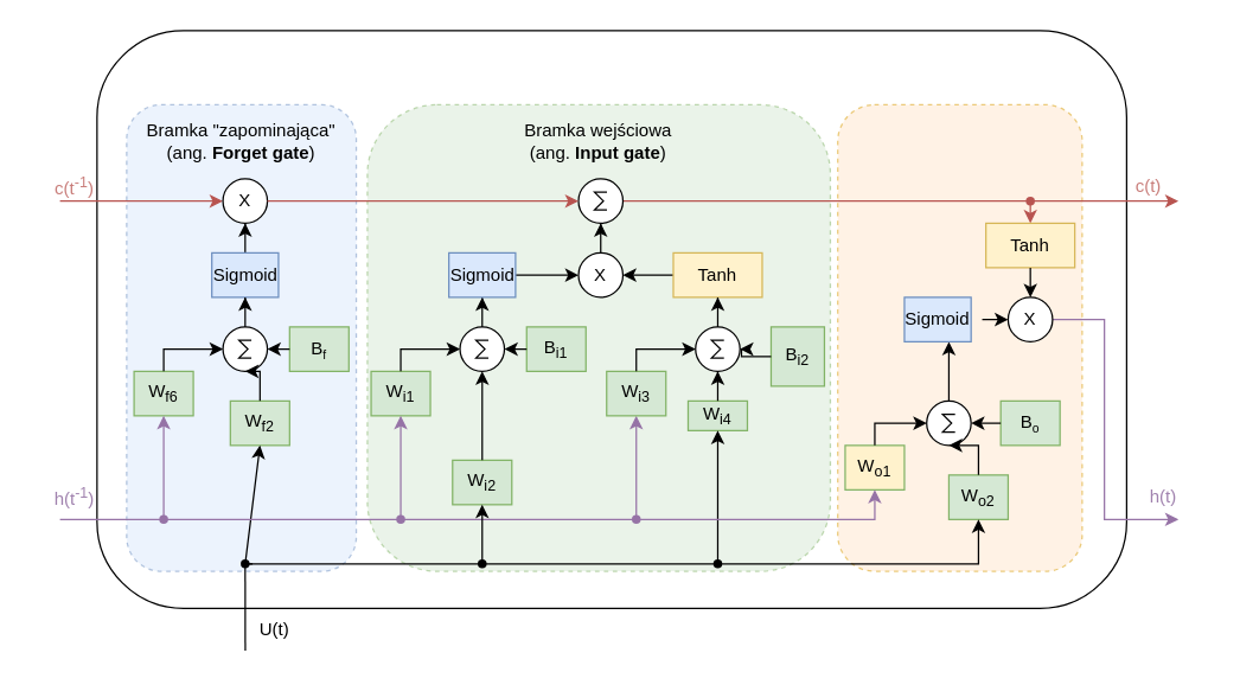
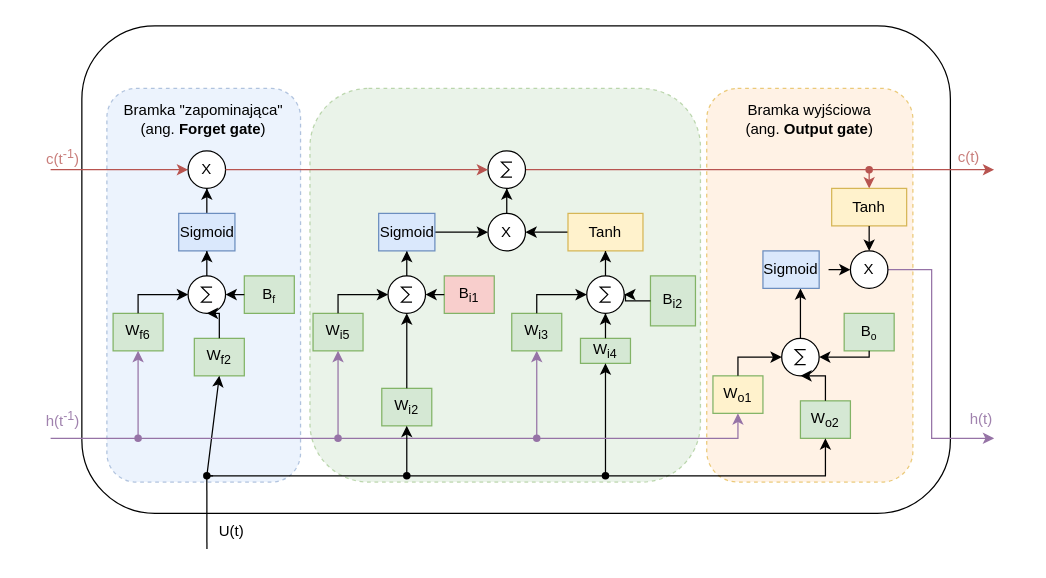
  <mxCell id="0" />
  <mxCell id="1" parent="0" />
  <mxCell id="2" value="" style="rounded=1;whiteSpace=wrap;html=1;" vertex="1" parent="1"><mxGeometry x="65" y="20" width="695" height="390" as="geometry" /></mxCell>
  <mxCell id="3" value="" style="rounded=1;whiteSpace=wrap;html=1;dashed=1;fillColor=#ffe6cc;strokeColor=#d79b00;opacity=50;" vertex="1" parent="1"><mxGeometry x="565" y="70" width="165" height="315" as="geometry" /></mxCell>
  <mxCell id="4" value="" style="rounded=1;whiteSpace=wrap;html=1;dashed=1;fillColor=#d5e8d4;strokeColor=#82b366;opacity=50;" vertex="1" parent="1"><mxGeometry x="247.5" y="70" width="312.5" height="315" as="geometry" /></mxCell>
  <mxCell id="5" value="" style="rounded=1;whiteSpace=wrap;html=1;dashed=1;fillColor=#dae8fc;strokeColor=#6c8ebf;opacity=50;" vertex="1" parent="1"><mxGeometry x="85" y="70" width="155" height="315" as="geometry" /></mxCell>
  <mxCell id="6" value="" style="endArrow=classic;html=1;rounded=0;entryX=0;entryY=0.5;entryDx=0;entryDy=0;fillColor=#f8cecc;strokeColor=#b85450;" edge="1" parent="1" target="7"><mxGeometry width="50" height="50" relative="1" as="geometry"><mxPoint x="40" y="135" as="sourcePoint" /><mxPoint x="260" y="210" as="targetPoint" /></mxGeometry></mxCell>
  <mxCell id="7" value="X" style="ellipse;whiteSpace=wrap;html=1;aspect=fixed;" vertex="1" parent="1"><mxGeometry x="150" y="120" width="30" height="30" as="geometry" /></mxCell>
  <mxCell id="8" style="edgeStyle=orthogonalEdgeStyle;rounded=0;orthogonalLoop=1;jettySize=auto;html=1;entryX=0.5;entryY=1;entryDx=0;entryDy=0;" edge="1" parent="1" source="9" target="7"><mxGeometry relative="1" as="geometry" /></mxCell>
  <mxCell id="9" value="Sigmoid" style="rounded=0;whiteSpace=wrap;html=1;fillColor=#dae8fc;strokeColor=#6c8ebf;" vertex="1" parent="1"><mxGeometry x="142.5" y="170" width="45" height="30" as="geometry" /></mxCell>
  <mxCell id="10" style="edgeStyle=orthogonalEdgeStyle;rounded=0;orthogonalLoop=1;jettySize=auto;html=1;entryX=1;entryY=0.5;entryDx=0;entryDy=0;" edge="1" parent="1" source="11" target="39"><mxGeometry relative="1" as="geometry" /></mxCell>
  <mxCell id="11" value="Tanh" style="rounded=0;whiteSpace=wrap;html=1;fillColor=#fff2cc;strokeColor=#d6b656;" vertex="1" parent="1"><mxGeometry x="454" y="170" width="60" height="30" as="geometry" /></mxCell>
  <mxCell id="12" value="W&lt;sub&gt;f2&lt;/sub&gt;" style="rounded=0;whiteSpace=wrap;html=1;fillColor=#d5e8d4;strokeColor=#82b366;" vertex="1" parent="1"><mxGeometry x="155" y="270" width="40" height="30" as="geometry" /></mxCell>
  <mxCell id="13" value="W&lt;sub&gt;f6&lt;/sub&gt;" style="rounded=0;whiteSpace=wrap;html=1;fillColor=#d5e8d4;strokeColor=#82b366;" vertex="1" parent="1"><mxGeometry x="90" y="250" width="40" height="30" as="geometry" /></mxCell>
  <mxCell id="14" value="B&lt;span style=&quot;font-size: 10px;&quot;&gt;&lt;sub&gt;f&lt;/sub&gt;&lt;/span&gt;" style="rounded=0;whiteSpace=wrap;html=1;fillColor=#d5e8d4;strokeColor=#82b366;" vertex="1" parent="1"><mxGeometry x="195" y="220" width="40" height="30" as="geometry" /></mxCell>
  <mxCell id="15" style="edgeStyle=orthogonalEdgeStyle;rounded=0;orthogonalLoop=1;jettySize=auto;html=1;" edge="1" parent="1" source="16" target="9"><mxGeometry relative="1" as="geometry" /></mxCell>
  <mxCell id="16" value="" style="verticalLabelPosition=bottom;shadow=0;dashed=0;align=center;html=1;verticalAlign=top;shape=mxgraph.electrical.abstract.sum;" vertex="1" parent="1"><mxGeometry x="150" y="220" width="30" height="30" as="geometry" /></mxCell>
  <mxCell id="17" style="edgeStyle=elbowEdgeStyle;rounded=0;orthogonalLoop=1;jettySize=auto;html=1;entryX=0;entryY=0.5;entryDx=0;entryDy=0;entryPerimeter=0;" edge="1" parent="1" source="13" target="16"><mxGeometry relative="1" as="geometry"><Array as="points"><mxPoint x="110" y="250" /></Array></mxGeometry></mxCell>
  <mxCell id="18" style="edgeStyle=orthogonalEdgeStyle;rounded=0;orthogonalLoop=1;jettySize=auto;html=1;entryX=0.5;entryY=1;entryDx=0;entryDy=0;entryPerimeter=0;" edge="1" parent="1" source="12" target="16"><mxGeometry relative="1" as="geometry" /></mxCell>
  <mxCell id="19" value="h(t&lt;sup&gt;-1&lt;/sup&gt;)" style="text;html=1;strokeColor=none;fillColor=none;align=center;verticalAlign=middle;whiteSpace=wrap;rounded=0;fontColor=#a082ae;" vertex="1" parent="1"><mxGeometry x="20" y="320" width="60" height="30" as="geometry" /></mxCell>
  <mxCell id="20" value="" style="endArrow=classic;html=1;rounded=0;entryX=0.5;entryY=1;entryDx=0;entryDy=0;fillColor=#e1d5e7;strokeColor=#9673a6;" edge="1" parent="1" source="22" target="13"><mxGeometry width="50" height="50" relative="1" as="geometry"><mxPoint x="110" y="350" as="sourcePoint" /><mxPoint x="50" y="255" as="targetPoint" /></mxGeometry></mxCell>
  <mxCell id="21" value="" style="endArrow=classic;html=1;rounded=0;entryX=0.5;entryY=1;entryDx=0;entryDy=0;" edge="1" parent="1" target="12"><mxGeometry width="50" height="50" relative="1" as="geometry"><mxPoint x="165" y="380" as="sourcePoint" /><mxPoint x="164.66" y="370" as="targetPoint" /><Array as="points" /></mxGeometry></mxCell>
  <mxCell id="22" value="" style="shape=waypoint;sketch=0;fillStyle=solid;size=6;pointerEvents=1;points=[];fillColor=#e1d5e7;resizable=0;rotatable=0;perimeter=centerPerimeter;snapToPoint=1;strokeColor=#9673a6;" vertex="1" parent="1"><mxGeometry x="100" y="340" width="20" height="20" as="geometry" /></mxCell>
  <mxCell id="23" value="W&lt;sub&gt;i2&lt;/sub&gt;" style="rounded=0;whiteSpace=wrap;html=1;fillColor=#d5e8d4;strokeColor=#82b366;" vertex="1" parent="1"><mxGeometry x="305" y="310" width="40" height="30" as="geometry" /></mxCell>
- <mxCell id="24" value="W&lt;sub&gt;i1&lt;/sub&gt;" style="rounded=0;whiteSpace=wrap;html=1;fillColor=#d5e8d4;strokeColor=#82b366;" vertex="1" parent="1"><mxGeometry x="250" y="250" width="40" height="30" as="geometry" /></mxCell>
- <mxCell id="25" value="B&lt;sub&gt;i1&lt;/sub&gt;" style="rounded=0;whiteSpace=wrap;html=1;fillColor=#d5e8d4;strokeColor=#82b366;" vertex="1" parent="1"><mxGeometry x="355" y="220" width="40" height="30" as="geometry" /></mxCell>
+ <mxCell id="24" value="W&lt;sub&gt;i5&lt;/sub&gt;" style="rounded=0;whiteSpace=wrap;html=1;fillColor=#d5e8d4;strokeColor=#82b366;" vertex="1" parent="1"><mxGeometry x="250" y="250" width="40" height="30" as="geometry" /></mxCell>
+ <mxCell id="25" value="B&lt;sub&gt;i1&lt;/sub&gt;" style="rounded=0;whiteSpace=wrap;html=1;fillColor=#f8cecc;strokeColor=#82b366;" vertex="1" parent="1"><mxGeometry x="355" y="220" width="40" height="30" as="geometry" /></mxCell>
  <mxCell id="26" style="edgeStyle=orthogonalEdgeStyle;rounded=0;orthogonalLoop=1;jettySize=auto;html=1;entryX=0.5;entryY=1;entryDx=0;entryDy=0;" edge="1" parent="1" source="27" target="38"><mxGeometry relative="1" as="geometry" /></mxCell>
  <mxCell id="27" value="" style="verticalLabelPosition=bottom;shadow=0;dashed=0;align=center;html=1;verticalAlign=top;shape=mxgraph.electrical.abstract.sum;" vertex="1" parent="1"><mxGeometry x="310" y="220" width="30" height="30" as="geometry" /></mxCell>
  <mxCell id="28" style="edgeStyle=elbowEdgeStyle;rounded=0;orthogonalLoop=1;jettySize=auto;html=1;entryX=0;entryY=0.5;entryDx=0;entryDy=0;entryPerimeter=0;" edge="1" parent="1" source="24" target="27"><mxGeometry relative="1" as="geometry"><Array as="points"><mxPoint x="270" y="250" /></Array></mxGeometry></mxCell>
  <mxCell id="29" style="edgeStyle=orthogonalEdgeStyle;rounded=0;orthogonalLoop=1;jettySize=auto;html=1;entryX=0.5;entryY=1;entryDx=0;entryDy=0;entryPerimeter=0;" edge="1" parent="1" source="23" target="27"><mxGeometry relative="1" as="geometry" /></mxCell>
  <mxCell id="30" value="" style="endArrow=classic;html=1;rounded=0;entryX=0.5;entryY=1;entryDx=0;entryDy=0;fillColor=#e1d5e7;strokeColor=#9673a6;" edge="1" parent="1" source="32"><mxGeometry width="50" height="50" relative="1" as="geometry"><mxPoint x="270" y="350" as="sourcePoint" /><mxPoint x="270" y="280" as="targetPoint" /></mxGeometry></mxCell>
  <mxCell id="31" style="edgeStyle=orthogonalEdgeStyle;rounded=0;orthogonalLoop=1;jettySize=auto;html=1;entryX=0.5;entryY=1;entryDx=0;entryDy=0;fillColor=#e1d5e7;strokeColor=#9673a6;" edge="1" parent="1" source="32" target="41"><mxGeometry relative="1" as="geometry" /></mxCell>
  <mxCell id="32" value="" style="shape=waypoint;sketch=0;fillStyle=solid;size=6;pointerEvents=1;points=[];fillColor=#e1d5e7;resizable=0;rotatable=0;perimeter=centerPerimeter;snapToPoint=1;strokeColor=#9673a6;" vertex="1" parent="1"><mxGeometry x="260" y="340" width="20" height="20" as="geometry" /></mxCell>
  <mxCell id="33" value="" style="endArrow=classic;html=1;rounded=0;entryX=0.5;entryY=1;entryDx=0;entryDy=0;" edge="1" parent="1" source="36" target="23"><mxGeometry width="50" height="50" relative="1" as="geometry"><mxPoint x="334" y="410" as="sourcePoint" /><mxPoint x="360" y="330" as="targetPoint" /><Array as="points" /></mxGeometry></mxCell>
  <mxCell id="34" value="" style="endArrow=none;html=1;rounded=0;exitX=0.986;exitY=0.421;exitDx=0;exitDy=0;exitPerimeter=0;" edge="1" parent="1" target="36"><mxGeometry width="50" height="50" relative="1" as="geometry"><mxPoint x="165" y="380" as="sourcePoint" /><mxPoint x="290" y="290" as="targetPoint" /></mxGeometry></mxCell>
  <mxCell id="35" value="" style="endArrow=none;html=1;rounded=0;entryX=0.257;entryY=0.479;entryDx=0;entryDy=0;entryPerimeter=0;fillColor=#e1d5e7;strokeColor=#9673a6;" edge="1" parent="1" source="22" target="32"><mxGeometry width="50" height="50" relative="1" as="geometry"><mxPoint x="70" y="480" as="sourcePoint" /><mxPoint x="120" y="430" as="targetPoint" /></mxGeometry></mxCell>
  <mxCell id="36" value="" style="shape=waypoint;sketch=0;fillStyle=solid;size=6;pointerEvents=1;points=[];fillColor=none;resizable=0;rotatable=0;perimeter=centerPerimeter;snapToPoint=1;" vertex="1" parent="1"><mxGeometry x="315" y="370" width="20" height="20" as="geometry" /></mxCell>
  <mxCell id="37" style="edgeStyle=orthogonalEdgeStyle;rounded=0;orthogonalLoop=1;jettySize=auto;html=1;entryX=0;entryY=0.5;entryDx=0;entryDy=0;" edge="1" parent="1" source="38" target="39"><mxGeometry relative="1" as="geometry" /></mxCell>
  <mxCell id="38" value="Sigmoid" style="rounded=0;whiteSpace=wrap;html=1;fillColor=#dae8fc;strokeColor=#6c8ebf;" vertex="1" parent="1"><mxGeometry x="302.5" y="170" width="45" height="30" as="geometry" /></mxCell>
  <mxCell id="39" value="X" style="ellipse;whiteSpace=wrap;html=1;aspect=fixed;" vertex="1" parent="1"><mxGeometry x="390" y="170" width="30" height="30" as="geometry" /></mxCell>
  <mxCell id="40" value="W&lt;sub&gt;i4&lt;/sub&gt;" style="rounded=0;whiteSpace=wrap;html=1;fillColor=#d5e8d4;strokeColor=#82b366;" vertex="1" parent="1"><mxGeometry x="464" y="270" width="40" height="20" as="geometry" /></mxCell>
  <mxCell id="41" value="W&lt;sub&gt;i3&lt;/sub&gt;" style="rounded=0;whiteSpace=wrap;html=1;fillColor=#d5e8d4;strokeColor=#82b366;" vertex="1" parent="1"><mxGeometry x="409" y="250" width="40" height="30" as="geometry" /></mxCell>
  <mxCell id="42" value="B&lt;sub&gt;i2&lt;/sub&gt;" style="rounded=0;whiteSpace=wrap;html=1;fillColor=#d5e8d4;strokeColor=#82b366;" vertex="1" parent="1"><mxGeometry x="520" y="220" width="36" height="40" as="geometry" /></mxCell>
  <mxCell id="43" style="edgeStyle=orthogonalEdgeStyle;rounded=0;orthogonalLoop=1;jettySize=auto;html=1;entryX=0.5;entryY=1;entryDx=0;entryDy=0;" edge="1" parent="1" source="44" target="11"><mxGeometry relative="1" as="geometry" /></mxCell>
  <mxCell id="44" value="" style="verticalLabelPosition=bottom;shadow=0;dashed=0;align=center;html=1;verticalAlign=top;shape=mxgraph.electrical.abstract.sum;" vertex="1" parent="1"><mxGeometry x="469" y="220" width="30" height="30" as="geometry" /></mxCell>
  <mxCell id="45" style="edgeStyle=elbowEdgeStyle;rounded=0;orthogonalLoop=1;jettySize=auto;html=1;entryX=0;entryY=0.5;entryDx=0;entryDy=0;entryPerimeter=0;" edge="1" parent="1" source="41" target="44"><mxGeometry relative="1" as="geometry"><Array as="points"><mxPoint x="429" y="250" /></Array></mxGeometry></mxCell>
  <mxCell id="46" style="edgeStyle=orthogonalEdgeStyle;rounded=0;orthogonalLoop=1;jettySize=auto;html=1;entryX=0.5;entryY=1;entryDx=0;entryDy=0;entryPerimeter=0;" edge="1" parent="1" source="40" target="44"><mxGeometry relative="1" as="geometry" /></mxCell>
  <mxCell id="47" value="" style="endArrow=none;html=1;rounded=0;entryX=0.336;entryY=0.65;entryDx=0;entryDy=0;entryPerimeter=0;fillColor=#e1d5e7;strokeColor=#9673a6;" edge="1" parent="1" target="22"><mxGeometry width="50" height="50" relative="1" as="geometry"><mxPoint x="40" y="350" as="sourcePoint" /><mxPoint x="90" y="379.71" as="targetPoint" /></mxGeometry></mxCell>
  <mxCell id="48" value="" style="endArrow=none;html=1;rounded=0;" edge="1" parent="1" source="36" target="65"><mxGeometry width="50" height="50" relative="1" as="geometry"><mxPoint x="300" y="430" as="sourcePoint" /><mxPoint x="510" y="380" as="targetPoint" /></mxGeometry></mxCell>
  <mxCell id="49" style="edgeStyle=orthogonalEdgeStyle;rounded=0;orthogonalLoop=1;jettySize=auto;html=1;entryX=0.5;entryY=1;entryDx=0;entryDy=0;" edge="1" parent="1" source="65" target="40"><mxGeometry relative="1" as="geometry"><mxPoint x="484" y="380" as="sourcePoint" /><Array as="points"><mxPoint x="484" y="380" /></Array></mxGeometry></mxCell>
  <mxCell id="50" style="edgeStyle=elbowEdgeStyle;rounded=0;orthogonalLoop=1;jettySize=auto;html=1;exitX=1;exitY=0.5;exitDx=0;exitDy=0;exitPerimeter=0;entryX=0.5;entryY=0;entryDx=0;entryDy=0;fillColor=#f8cecc;strokeColor=#b85450;" edge="1" parent="1" source="51" target="73"><mxGeometry relative="1" as="geometry"><Array as="points"><mxPoint x="695" y="140" /></Array></mxGeometry></mxCell>
  <mxCell id="51" value="" style="verticalLabelPosition=bottom;shadow=0;dashed=0;align=center;html=1;verticalAlign=top;shape=mxgraph.electrical.abstract.sum;" vertex="1" parent="1"><mxGeometry x="390" y="120" width="30" height="30" as="geometry" /></mxCell>
  <mxCell id="52" style="edgeStyle=orthogonalEdgeStyle;rounded=0;orthogonalLoop=1;jettySize=auto;html=1;entryX=0.5;entryY=1;entryDx=0;entryDy=0;entryPerimeter=0;" edge="1" parent="1" source="39" target="51"><mxGeometry relative="1" as="geometry" /></mxCell>
  <mxCell id="53" style="edgeStyle=orthogonalEdgeStyle;rounded=0;orthogonalLoop=1;jettySize=auto;html=1;entryX=0;entryY=0.5;entryDx=0;entryDy=0;entryPerimeter=0;fillColor=#f8cecc;strokeColor=#b85450;" edge="1" parent="1" source="7" target="51"><mxGeometry relative="1" as="geometry" /></mxCell>
  <mxCell id="54" value="c(t&lt;sup&gt;-1&lt;/sup&gt;)" style="text;html=1;strokeColor=none;fillColor=none;align=center;verticalAlign=middle;whiteSpace=wrap;rounded=0;fontColor=#c97e7b;" vertex="1" parent="1"><mxGeometry x="20" y="110" width="60" height="30" as="geometry" /></mxCell>
  <mxCell id="55" value="W&lt;sub&gt;o2&lt;/sub&gt;" style="rounded=0;whiteSpace=wrap;html=1;fillColor=#d5e8d4;strokeColor=#82b366;" vertex="1" parent="1"><mxGeometry x="640" y="320" width="40" height="30" as="geometry" /></mxCell>
  <mxCell id="56" value="W&lt;sub&gt;o1&lt;/sub&gt;" style="rounded=0;whiteSpace=wrap;html=1;fillColor=#fff2cc;strokeColor=#82b366;" vertex="1" parent="1"><mxGeometry x="570" y="300" width="40" height="30" as="geometry" /></mxCell>
- <mxCell id="57" value="B&lt;span style=&quot;font-size: 10px;&quot;&gt;&lt;sub&gt;o&lt;/sub&gt;&lt;/span&gt;" style="rounded=0;whiteSpace=wrap;html=1;fillColor=#d5e8d4;strokeColor=#82b366;" vertex="1" parent="1"><mxGeometry x="675" y="270" width="40" height="30" as="geometry" /></mxCell>
+ <mxCell id="57" value="B&lt;span style=&quot;font-size: 10px;&quot;&gt;&lt;sub&gt;o&lt;/sub&gt;&lt;/span&gt;" style="rounded=0;whiteSpace=wrap;html=1;fillColor=#d5e8d4;strokeColor=#82b366;" vertex="1" parent="1"><mxGeometry x="675" y="250" width="40" height="30" as="geometry" /></mxCell>
  <mxCell id="58" style="edgeStyle=orthogonalEdgeStyle;rounded=0;orthogonalLoop=1;jettySize=auto;html=1;entryX=0.5;entryY=1;entryDx=0;entryDy=0;" edge="1" parent="1" source="59"><mxGeometry relative="1" as="geometry"><mxPoint x="640" y="230" as="targetPoint" /></mxGeometry></mxCell>
  <mxCell id="59" value="" style="verticalLabelPosition=bottom;shadow=0;dashed=0;align=center;html=1;verticalAlign=top;shape=mxgraph.electrical.abstract.sum;" vertex="1" parent="1"><mxGeometry x="625" y="270" width="30" height="30" as="geometry" /></mxCell>
  <mxCell id="60" style="edgeStyle=elbowEdgeStyle;rounded=0;orthogonalLoop=1;jettySize=auto;html=1;entryX=1;entryY=0.5;entryDx=0;entryDy=0;entryPerimeter=0;" edge="1" parent="1" source="57" target="59"><mxGeometry relative="1" as="geometry"><mxPoint x="685" y="285" as="targetPoint" /><Array as="points"><mxPoint x="695" y="290" /></Array></mxGeometry></mxCell>
  <mxCell id="61" style="edgeStyle=elbowEdgeStyle;rounded=0;orthogonalLoop=1;jettySize=auto;html=1;entryX=0;entryY=0.5;entryDx=0;entryDy=0;entryPerimeter=0;exitX=0.5;exitY=0;exitDx=0;exitDy=0;" edge="1" parent="1" source="56" target="59"><mxGeometry relative="1" as="geometry"><Array as="points"><mxPoint x="590" y="290" /></Array><mxPoint x="540" y="300" as="sourcePoint" /></mxGeometry></mxCell>
  <mxCell id="62" style="edgeStyle=orthogonalEdgeStyle;rounded=0;orthogonalLoop=1;jettySize=auto;html=1;entryX=0.5;entryY=1;entryDx=0;entryDy=0;entryPerimeter=0;" edge="1" parent="1" source="55" target="59"><mxGeometry relative="1" as="geometry" /></mxCell>
  <mxCell id="63" value="" style="edgeStyle=orthogonalEdgeStyle;rounded=0;orthogonalLoop=1;jettySize=auto;html=1;entryDx=0;entryDy=0;" edge="1" parent="1" target="65"><mxGeometry relative="1" as="geometry"><mxPoint x="484" y="380" as="sourcePoint" /><mxPoint x="484" y="300" as="targetPoint" /><Array as="points" /></mxGeometry></mxCell>
  <mxCell id="64" style="edgeStyle=orthogonalEdgeStyle;rounded=0;orthogonalLoop=1;jettySize=auto;html=1;entryX=0.5;entryY=1;entryDx=0;entryDy=0;" edge="1" parent="1" source="65" target="55"><mxGeometry relative="1" as="geometry" /></mxCell>
  <mxCell id="65" value="" style="shape=waypoint;sketch=0;fillStyle=solid;size=6;pointerEvents=1;points=[];fillColor=none;resizable=0;rotatable=0;perimeter=centerPerimeter;snapToPoint=1;" vertex="1" parent="1"><mxGeometry x="474" y="370" width="20" height="20" as="geometry" /></mxCell>
  <mxCell id="66" style="edgeStyle=elbowEdgeStyle;rounded=0;orthogonalLoop=1;jettySize=auto;html=1;entryX=0.5;entryY=1;entryDx=0;entryDy=0;fillColor=#e1d5e7;strokeColor=#9673a6;exitX=0.6;exitY=0.729;exitDx=0;exitDy=0;exitPerimeter=0;" edge="1" parent="1" source="67" target="56"><mxGeometry relative="1" as="geometry"><mxPoint x="590" y="460" as="sourcePoint" /><Array as="points"><mxPoint x="590" y="340" /></Array></mxGeometry></mxCell>
  <mxCell id="67" value="" style="shape=waypoint;sketch=0;fillStyle=solid;size=6;pointerEvents=1;points=[];fillColor=#e1d5e7;resizable=0;rotatable=0;perimeter=centerPerimeter;snapToPoint=1;strokeColor=#9673a6;" vertex="1" parent="1"><mxGeometry x="419" y="340" width="20" height="20" as="geometry" /></mxCell>
  <mxCell id="68" style="edgeStyle=orthogonalEdgeStyle;rounded=0;orthogonalLoop=1;jettySize=auto;html=1;entryX=1;entryY=0.5;entryDx=0;entryDy=0;entryPerimeter=0;" edge="1" parent="1" source="42" target="44"><mxGeometry relative="1" as="geometry" /></mxCell>
  <mxCell id="69" style="rounded=0;orthogonalLoop=1;jettySize=auto;html=1;entryX=1;entryY=0.5;entryDx=0;entryDy=0;entryPerimeter=0;" edge="1" parent="1" source="25" target="27"><mxGeometry relative="1" as="geometry" /></mxCell>
  <mxCell id="70" style="rounded=0;orthogonalLoop=1;jettySize=auto;html=1;entryX=1;entryY=0.5;entryDx=0;entryDy=0;entryPerimeter=0;" edge="1" parent="1" source="14" target="16"><mxGeometry relative="1" as="geometry" /></mxCell>
  <mxCell id="71" style="edgeStyle=orthogonalEdgeStyle;rounded=0;orthogonalLoop=1;jettySize=auto;html=1;entryX=0;entryY=0.5;entryDx=0;entryDy=0;" edge="1" parent="1" target="75"><mxGeometry relative="1" as="geometry"><mxPoint x="662.5" y="215" as="sourcePoint" /></mxGeometry></mxCell>
  <mxCell id="72" value="Sigmoid" style="rounded=0;whiteSpace=wrap;html=1;fillColor=#dae8fc;strokeColor=#6c8ebf;" vertex="1" parent="1"><mxGeometry x="610" y="200" width="45" height="30" as="geometry" /></mxCell>
  <mxCell id="73" value="Tanh" style="rounded=0;whiteSpace=wrap;html=1;fillColor=#fff2cc;strokeColor=#d6b656;" vertex="1" parent="1"><mxGeometry x="665" y="150" width="60" height="30" as="geometry" /></mxCell>
  <mxCell id="74" style="edgeStyle=orthogonalEdgeStyle;rounded=0;orthogonalLoop=1;jettySize=auto;html=1;fillColor=#e1d5e7;strokeColor=#9673a6;" edge="1" parent="1" source="75"><mxGeometry relative="1" as="geometry"><mxPoint x="795" y="350" as="targetPoint" /><Array as="points"><mxPoint x="745" y="215" /><mxPoint x="745" y="350" /></Array></mxGeometry></mxCell>
  <mxCell id="75" value="X" style="ellipse;whiteSpace=wrap;html=1;aspect=fixed;" vertex="1" parent="1"><mxGeometry x="680" y="200" width="30" height="30" as="geometry" /></mxCell>
  <mxCell id="76" style="rounded=0;orthogonalLoop=1;jettySize=auto;html=1;entryX=0.5;entryY=0;entryDx=0;entryDy=0;" edge="1" parent="1" source="73" target="75"><mxGeometry relative="1" as="geometry" /></mxCell>
  <mxCell id="77" style="edgeStyle=orthogonalEdgeStyle;rounded=0;orthogonalLoop=1;jettySize=auto;html=1;fillColor=#f8cecc;strokeColor=#b85450;" edge="1" parent="1" source="78"><mxGeometry relative="1" as="geometry"><mxPoint x="795" y="135" as="targetPoint" /></mxGeometry></mxCell>
  <mxCell id="78" value="" style="shape=waypoint;sketch=0;fillStyle=solid;size=6;pointerEvents=1;points=[];fillColor=#f8cecc;resizable=0;rotatable=0;perimeter=centerPerimeter;snapToPoint=1;strokeColor=#b85450;" vertex="1" parent="1"><mxGeometry x="685" y="125" width="20" height="20" as="geometry" /></mxCell>
  <mxCell id="79" value="c(t)" style="text;html=1;strokeColor=none;fillColor=none;align=center;verticalAlign=middle;whiteSpace=wrap;rounded=0;fontColor=#c97e7b;" vertex="1" parent="1"><mxGeometry x="745" y="110" width="60" height="30" as="geometry" /></mxCell>
  <mxCell id="80" value="h(t)" style="text;html=1;strokeColor=none;fillColor=none;align=center;verticalAlign=middle;whiteSpace=wrap;rounded=0;fontColor=#a082ae;" vertex="1" parent="1"><mxGeometry x="755" y="320" width="60" height="30" as="geometry" /></mxCell>
  <mxCell id="81" value="" style="endArrow=none;html=1;rounded=0;" edge="1" parent="1" source="83"><mxGeometry width="50" height="50" relative="1" as="geometry"><mxPoint x="205" y="510" as="sourcePoint" /><mxPoint x="170" y="380" as="targetPoint" /></mxGeometry></mxCell>
  <mxCell id="82" value="" style="endArrow=none;html=1;rounded=0;exitX=0.168;exitY=0.951;exitDx=0;exitDy=0;exitPerimeter=0;" edge="1" parent="1" source="84" target="83"><mxGeometry width="50" height="50" relative="1" as="geometry"><mxPoint x="165" y="440" as="sourcePoint" /><mxPoint x="170" y="380" as="targetPoint" /></mxGeometry></mxCell>
  <mxCell id="83" value="" style="shape=waypoint;sketch=0;fillStyle=solid;size=6;pointerEvents=1;points=[];fillColor=none;resizable=0;rotatable=0;perimeter=centerPerimeter;snapToPoint=1;" vertex="1" parent="1"><mxGeometry x="155" y="370" width="20" height="20" as="geometry" /></mxCell>
  <mxCell id="84" value="U(t)" style="text;html=1;strokeColor=none;fillColor=none;align=center;verticalAlign=middle;whiteSpace=wrap;rounded=0;" vertex="1" parent="1"><mxGeometry x="155" y="410" width="60" height="30" as="geometry" /></mxCell>
  <mxCell id="85" value="Bramka &quot;zapominająca&quot;&lt;br&gt;(ang. &lt;b&gt;Forget gate&lt;/b&gt;)" style="text;html=1;strokeColor=none;fillColor=none;align=center;verticalAlign=middle;whiteSpace=wrap;rounded=0;" vertex="1" parent="1"><mxGeometry x="84" y="80" width="157" height="30" as="geometry" /></mxCell>
- <mxCell id="86" value="Bramka wejściowa&lt;br&gt;(ang. &lt;b&gt;Input&amp;nbsp;gate&lt;/b&gt;)" style="text;html=1;strokeColor=none;fillColor=none;align=center;verticalAlign=middle;whiteSpace=wrap;rounded=0;" vertex="1" parent="1"><mxGeometry x="325.25" y="80" width="157" height="30" as="geometry" /></mxCell>
+ <mxCell id="87" value="Bramka wyjściowa&lt;br&gt;(ang. &lt;b&gt;Output gate&lt;/b&gt;)" style="text;html=1;strokeColor=none;fillColor=none;align=center;verticalAlign=middle;whiteSpace=wrap;rounded=0;" vertex="1" parent="1"><mxGeometry x="569" y="80" width="157" height="30" as="geometry" /></mxCell>
